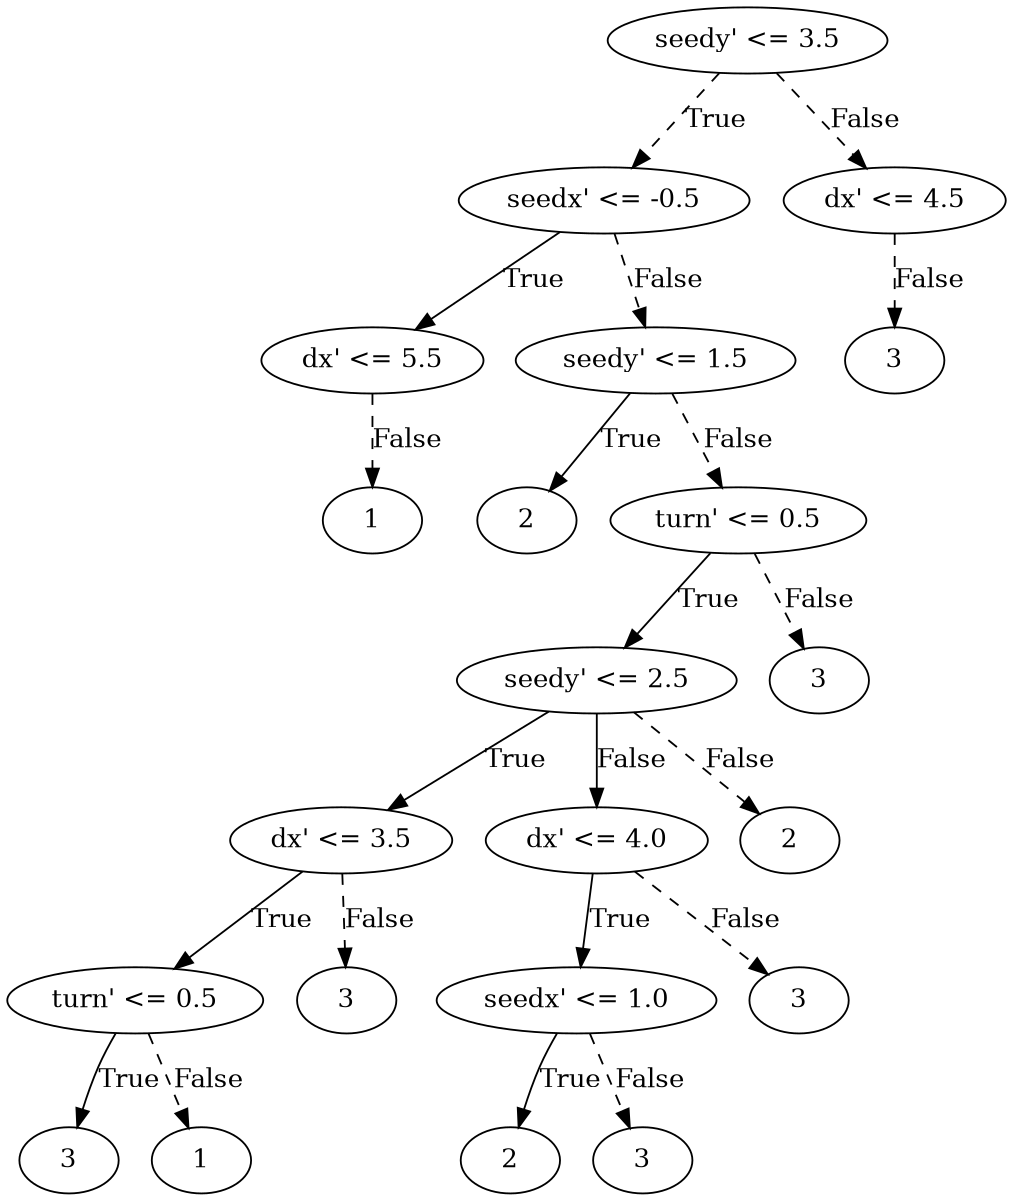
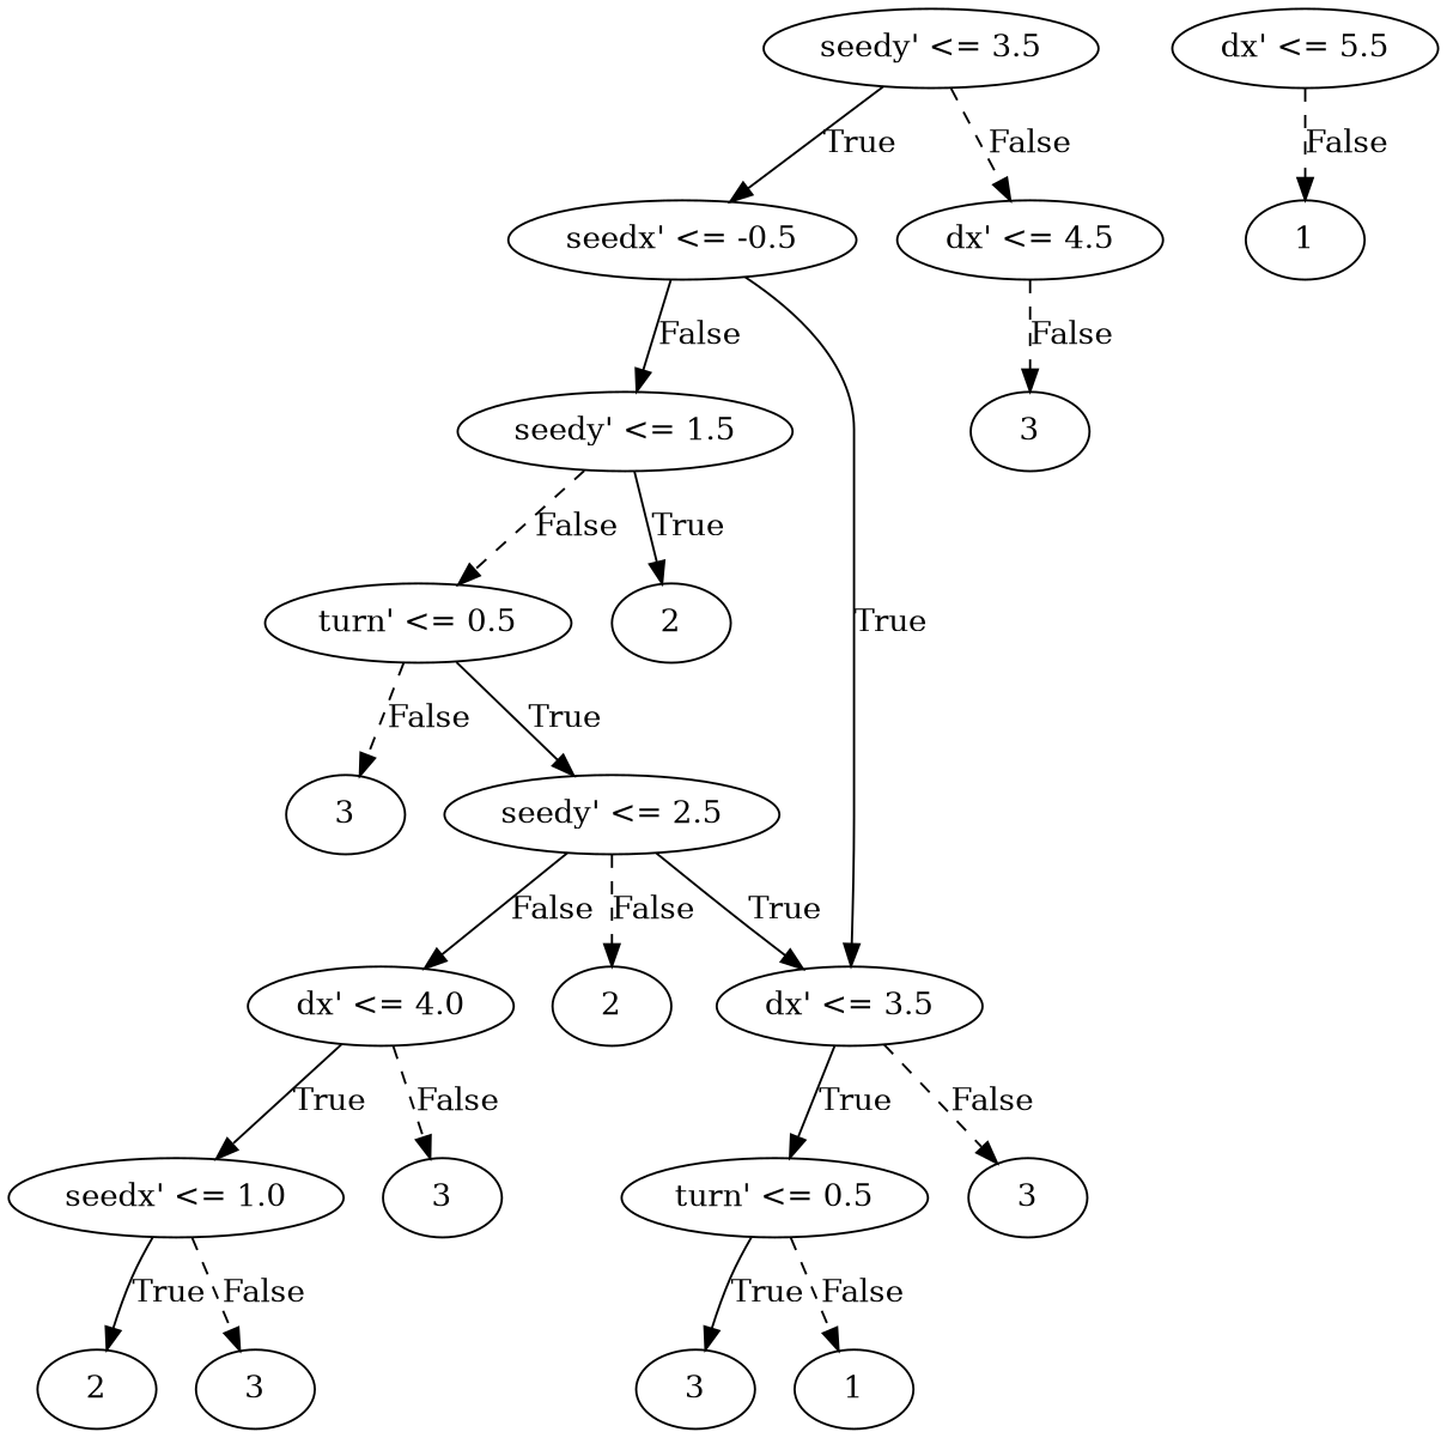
  digraph {
    edge [style=dashed]
    n1 [label="seedy' <= 3.5"]
    n2 [label="seedx' <= -0.5"]
    n3 [label="dx' <= 4.5"]
    n4 [label="dx' <= 5.5"]
    n5 [label="seedy' <= 1.5"]
    n6 [label=3]
    n7 [label=1]
    n8 [label=2]
    n9 [label="turn' <= 0.5"]
    n10 [label="dx' <= 3.5"]
    n11 [label="turn' <= 0.5"]
    n12 [label=3]
    n13 [label=3]
    n14 [label=1]
    n15 [label="seedy' <= 2.5"]
    n16 [label=3]
    n17 [label="dx' <= 4.0"]
    n18 [label=2]
    n19 [label="seedx' <= 1.0"]
    n20 [label=3]
    n21 [label=2]
    n22 [label=3]
-   n1 -> n2 [label=True]
+   n1 -> n2 [label=True style=""]
    n1 -> n3 [label=False]
-   n2 -> n4 [label=True style=""]
-   n2 -> n5 [label=False]
+   n2 -> n10 [label=True style=""]
+   n2 -> n5 [label=False style=solid]
    n3 -> n6 [label=False]
    n4 -> n7 [label=False]
    n5 -> n8 [label=True style=""]
    n5 -> n9 [label=False]
    n9 -> n15 [label=True style=""]
    n9 -> n16 [label=False]
    n10 -> n11 [label=True style=""]
    n10 -> n12 [label=False]
    n11 -> n13 [label=True style=""]
    n11 -> n14 [label=False]
    n15 -> n10 [label=True style=""]
    n15 -> n17 [label=False style=""]
    n15 -> n18 [label=False]
    n17 -> n19 [label=True style=""]
    n17 -> n20 [label=False]
    n19 -> n21 [label=True style=""]
    n19 -> n22 [label=False]
  }
